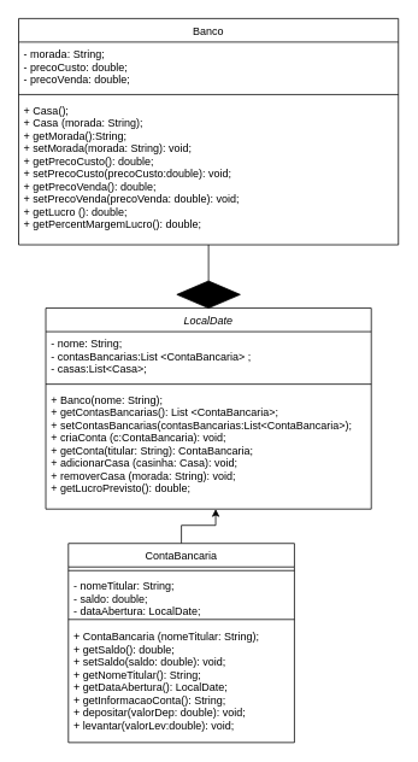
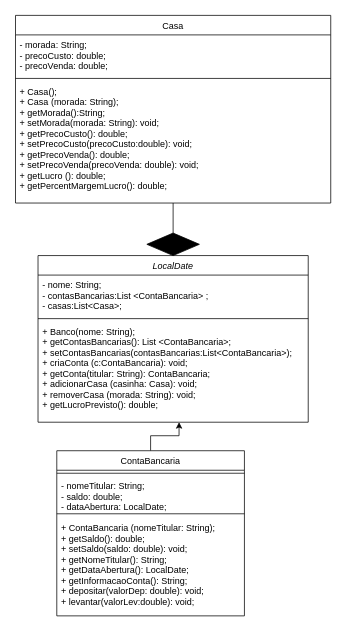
  <mxCell id="0" />
  <mxCell id="1" parent="0" />
  <mxCell id="2" value="LocalDate" style="swimlane;fontStyle=2;align=center;verticalAlign=top;childLayout=stackLayout;horizontal=1;startSize=26;horizontalStack=0;resizeParent=1;resizeLast=0;collapsible=1;marginBottom=0;rounded=0;shadow=0;strokeWidth=1;" parent="1" vertex="1"><mxGeometry x="50" y="340" width="360" height="222" as="geometry"><mxRectangle x="230" y="140" width="160" height="26" as="alternateBounds" /></mxGeometry></mxCell>
  <mxCell id="3" value="- nome: String;&#10;- contasBancarias:List &lt;ContaBancaria&gt; ;&#10;- casas:List&lt;Casa&gt;;&#10;" style="text;align=left;verticalAlign=top;spacingLeft=4;spacingRight=4;overflow=hidden;rotatable=0;points=[[0,0.5],[1,0.5]];portConstraint=eastwest;" parent="2" vertex="1"><mxGeometry y="26" width="360" height="54" as="geometry" /></mxCell>
  <mxCell id="4" value="" style="line;html=1;strokeWidth=1;align=left;verticalAlign=middle;spacingTop=-1;spacingLeft=3;spacingRight=3;rotatable=0;labelPosition=right;points=[];portConstraint=eastwest;" parent="2" vertex="1"><mxGeometry y="80" width="360" height="8" as="geometry" /></mxCell>
  <mxCell id="5" value="+ Banco(nome: String);&#10;+ getContasBancarias(): List &lt;ContaBancaria&gt;;&#10;+ setContasBancarias(contasBancarias:List&lt;ContaBancaria&gt;);&#10;+ criaConta (c:ContaBancaria): void;&#10;+ getConta(titular: String): ContaBancaria;&#10;+ adicionarCasa (casinha: Casa): void;&#10;+ removerCasa (morada: String): void;&#10;+ getLucroPrevisto(): double;&#10;&#10;&#10;" style="text;align=left;verticalAlign=top;spacingLeft=4;spacingRight=4;overflow=hidden;rotatable=0;points=[[0,0.5],[1,0.5]];portConstraint=eastwest;" parent="2" vertex="1"><mxGeometry y="88" width="360" height="134" as="geometry" /></mxCell>
  <mxCell id="6" style="edgeStyle=orthogonalEdgeStyle;rounded=0;orthogonalLoop=1;jettySize=auto;html=1;exitX=0.5;exitY=0;exitDx=0;exitDy=0;entryX=0.522;entryY=1;entryDx=0;entryDy=0;entryPerimeter=0;" edge="1" parent="1" source="7" target="5"><mxGeometry relative="1" as="geometry" /></mxCell>
  <mxCell id="7" value="ContaBancaria" style="swimlane;fontStyle=0;align=center;verticalAlign=top;childLayout=stackLayout;horizontal=1;startSize=26;horizontalStack=0;resizeParent=1;resizeLast=0;collapsible=1;marginBottom=0;rounded=0;shadow=0;strokeWidth=1;" parent="1" vertex="1"><mxGeometry x="75" y="600" width="250" height="220" as="geometry"><mxRectangle x="130" y="380" width="160" height="26" as="alternateBounds" /></mxGeometry></mxCell>
  <mxCell id="8" value="" style="line;html=1;strokeWidth=1;align=left;verticalAlign=middle;spacingTop=-1;spacingLeft=3;spacingRight=3;rotatable=0;labelPosition=right;points=[];portConstraint=eastwest;" parent="7" vertex="1"><mxGeometry y="26" width="250" height="8" as="geometry" /></mxCell>
  <mxCell id="9" value="- nomeTitular: String;&#10;- saldo: double;&#10;- dataAbertura: LocalDate;&#10;" style="text;align=left;verticalAlign=top;spacingLeft=4;spacingRight=4;overflow=hidden;rotatable=0;points=[[0,0.5],[1,0.5]];portConstraint=eastwest;" parent="7" vertex="1"><mxGeometry y="34" width="250" height="56" as="geometry" /></mxCell>
  <mxCell id="10" value="+ ContaBancaria (nomeTitular: String);&#10;+ getSaldo(): double;&#10;+ setSaldo(saldo: double): void;&#10;+ getNomeTitular(): String;&#10;+ getDataAbertura(): LocalDate;&#10;+ getInformacaoConta(): String;&#10;+ depositar(valorDep: double): void;&#10;+ levantar(valorLev:double): void;&#10;&#10;&#10;&#10;" style="text;align=left;verticalAlign=top;spacingLeft=4;spacingRight=4;overflow=hidden;rotatable=0;points=[[0,0.5],[1,0.5]];portConstraint=eastwest;" vertex="1" parent="7"><mxGeometry y="90" width="250" height="130" as="geometry" /></mxCell>
- <mxCell id="11" value="Banco" style="swimlane;fontStyle=0;align=center;verticalAlign=top;childLayout=stackLayout;horizontal=1;startSize=26;horizontalStack=0;resizeParent=1;resizeLast=0;collapsible=1;marginBottom=0;rounded=0;shadow=0;strokeWidth=1;" parent="1" vertex="1"><mxGeometry x="20" y="20" width="420" height="250" as="geometry"><mxRectangle x="550" y="140" width="160" height="26" as="alternateBounds" /></mxGeometry></mxCell>
+ <mxCell id="11" value="Casa" style="swimlane;fontStyle=0;align=center;verticalAlign=top;childLayout=stackLayout;horizontal=1;startSize=26;horizontalStack=0;resizeParent=1;resizeLast=0;collapsible=1;marginBottom=0;rounded=0;shadow=0;strokeWidth=1;" parent="1" vertex="1"><mxGeometry x="20" y="20" width="420" height="250" as="geometry"><mxRectangle x="550" y="140" width="160" height="26" as="alternateBounds" /></mxGeometry></mxCell>
  <mxCell id="12" value="- morada: String;&#10;- precoCusto: double;&#10;- precoVenda: double; " style="text;align=left;verticalAlign=top;spacingLeft=4;spacingRight=4;overflow=hidden;rotatable=0;points=[[0,0.5],[1,0.5]];portConstraint=eastwest;rounded=0;shadow=0;html=0;" parent="11" vertex="1"><mxGeometry y="26" width="420" height="54" as="geometry" /></mxCell>
  <mxCell id="13" value="" style="line;html=1;strokeWidth=1;align=left;verticalAlign=middle;spacingTop=-1;spacingLeft=3;spacingRight=3;rotatable=0;labelPosition=right;points=[];portConstraint=eastwest;" parent="11" vertex="1"><mxGeometry y="80" width="420" height="8" as="geometry" /></mxCell>
  <mxCell id="14" value="+ Casa();&#10;+ Casa (morada: String);&#10;+ getMorada():String;&#10;+ setMorada(morada: String): void;&#10;+ getPrecoCusto(): double;&#10;+ setPrecoCusto(precoCusto:double): void;&#10;+ getPrecoVenda(): double;&#10;+ setPrecoVenda(precoVenda: double): void;&#10;+ getLucro (): double;&#10;+ getPercentMargemLucro(): double;&#10;&#10;&#10;&#10;" style="text;align=left;verticalAlign=top;spacingLeft=4;spacingRight=4;overflow=hidden;rotatable=0;points=[[0,0.5],[1,0.5]];portConstraint=eastwest;" parent="11" vertex="1"><mxGeometry y="88" width="420" height="148" as="geometry" /></mxCell>
  <mxCell id="15" value="" style="rhombus;whiteSpace=wrap;html=1;fillColor=#000000;" vertex="1" parent="1"><mxGeometry x="195" y="310" width="70" height="30" as="geometry" /></mxCell>
  <mxCell id="16" value="" style="endArrow=none;html=1;rounded=0;exitX=0.5;exitY=0;exitDx=0;exitDy=0;" edge="1" parent="1" source="15"><mxGeometry width="50" height="50" relative="1" as="geometry"><mxPoint x="165" y="-310" as="sourcePoint" /><mxPoint x="230" y="270" as="targetPoint" /></mxGeometry></mxCell>
  <mxCell id="17" value="" style="line;html=1;strokeWidth=1;align=left;verticalAlign=middle;spacingTop=-1;spacingLeft=3;spacingRight=3;rotatable=0;labelPosition=right;points=[];portConstraint=eastwest;" vertex="1" parent="1"><mxGeometry x="75" y="680" width="250" height="8" as="geometry" /></mxCell>
